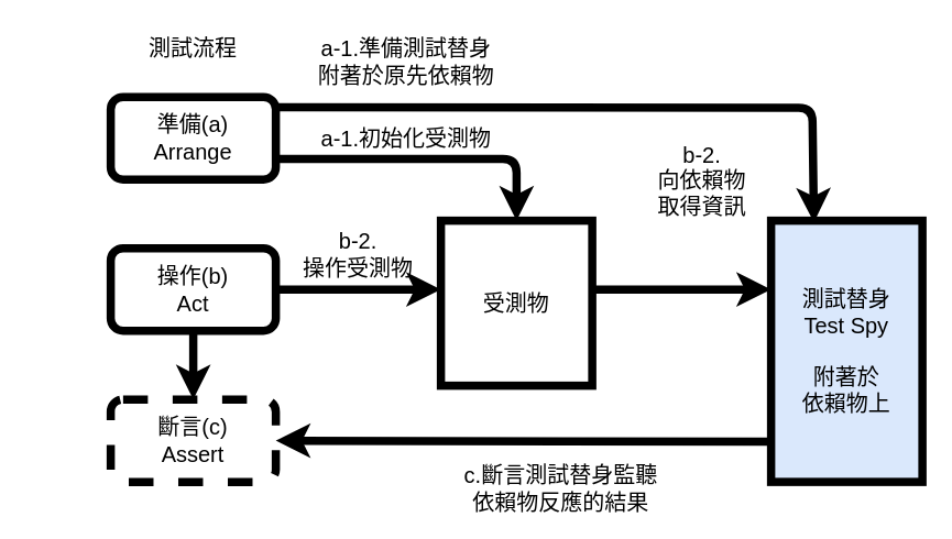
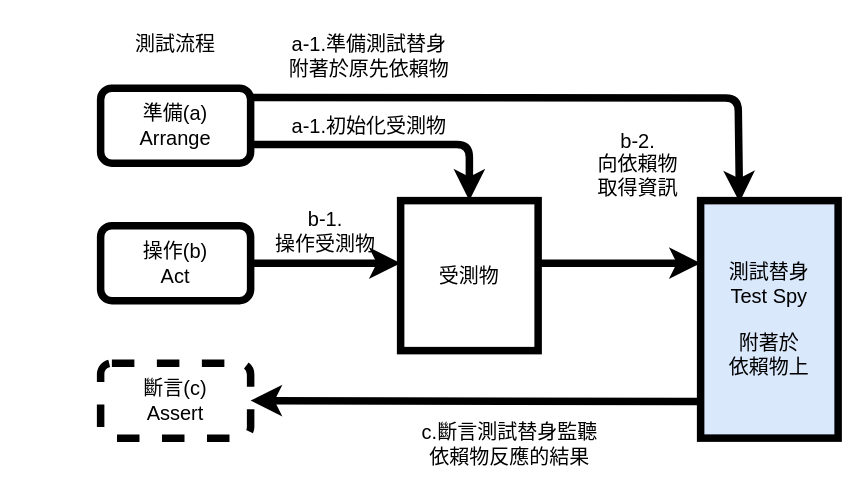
  <mxCell id="0" />
  <mxCell id="1" parent="0" />
  <mxCell id="2" value="&lt;font style=&quot;font-size: 16px;&quot;&gt;&lt;br&gt;&lt;/font&gt;" style="text;html=1;strokeColor=none;fillColor=none;align=center;verticalAlign=middle;whiteSpace=wrap;rounded=0;strokeWidth=6;" parent="1" vertex="1"><mxGeometry x="20" y="220" width="100" height="30" as="geometry" /></mxCell>
  <mxCell id="3" value="&lt;font style=&quot;font-size: 16px;&quot;&gt;測試流程&lt;br&gt;&lt;/font&gt;" style="text;html=1;strokeColor=none;fillColor=none;align=center;verticalAlign=middle;whiteSpace=wrap;rounded=0;strokeWidth=6;" parent="1" vertex="1"><mxGeometry x="90" y="20" width="100" height="30" as="geometry" /></mxCell>
  <mxCell id="4" value="&lt;span style=&quot;font-size: 16px;&quot;&gt;準備(a)&lt;br&gt;&lt;/span&gt;&lt;span style=&quot;font-size: 16px;&quot;&gt;Arrange&lt;/span&gt;" style="rounded=1;whiteSpace=wrap;html=1;fillColor=none;strokeWidth=6;" parent="1" vertex="1"><mxGeometry x="80" y="70" width="120" height="60" as="geometry" /></mxCell>
  <mxCell id="5" value="&lt;span style=&quot;font-size: 16px;&quot;&gt;操作(b)&lt;br&gt;Act&lt;/span&gt;" style="rounded=1;whiteSpace=wrap;html=1;fillColor=none;strokeWidth=6;" parent="1" vertex="1"><mxGeometry x="80" y="180" width="120" height="60" as="geometry" /></mxCell>
  <mxCell id="6" value="&lt;span style=&quot;font-size: 16px;&quot;&gt;斷言(c)&lt;br&gt;Assert&lt;/span&gt;" style="rounded=1;whiteSpace=wrap;html=1;fillColor=none;strokeWidth=6;dashed=1;" parent="1" vertex="1"><mxGeometry x="80" y="290" width="120" height="60" as="geometry" /></mxCell>
- <mxCell id="7" value="" style="endArrow=classic;html=1;strokeWidth=6;fontSize=16;exitX=0.5;exitY=1;exitDx=0;exitDy=0;entryX=0.5;entryY=0;entryDx=0;entryDy=0;" parent="1" source="5" target="6" edge="1"><mxGeometry width="50" height="50" relative="1" as="geometry"><mxPoint x="520" y="471" as="sourcePoint" /><mxPoint x="460" y="180" as="targetPoint" /></mxGeometry></mxCell>
  <mxCell id="8" value="&lt;span style=&quot;font-size: 16px;&quot;&gt;受測物&lt;/span&gt;" style="rounded=0;whiteSpace=wrap;html=1;strokeWidth=6;fillColor=none;" parent="1" vertex="1"><mxGeometry x="320" y="160" width="110" height="120" as="geometry" /></mxCell>
  <mxCell id="9" value="" style="endArrow=classic;html=1;strokeWidth=6;fontSize=16;exitX=1;exitY=0.75;exitDx=0;exitDy=0;entryX=0.5;entryY=0;entryDx=0;entryDy=0;" parent="1" source="4" target="8" edge="1"><mxGeometry width="50" height="50" relative="1" as="geometry"><mxPoint x="150" y="140" as="sourcePoint" /><mxPoint x="370" y="160" as="targetPoint" /><Array as="points"><mxPoint x="375" y="115" /></Array></mxGeometry></mxCell>
  <mxCell id="10" value="" style="endArrow=classic;html=1;strokeWidth=6;fontSize=16;exitX=1;exitY=0.5;exitDx=0;exitDy=0;" parent="1" source="5" edge="1"><mxGeometry width="50" height="50" relative="1" as="geometry"><mxPoint x="210" y="110" as="sourcePoint" /><mxPoint x="320" y="210" as="targetPoint" /></mxGeometry></mxCell>
  <mxCell id="11" value="" style="endArrow=classic;html=1;strokeWidth=6;fontSize=16;entryX=1;entryY=0.5;entryDx=0;entryDy=0;exitX=-0.01;exitY=0.846;exitDx=0;exitDy=0;exitPerimeter=0;" parent="1" target="6" edge="1" source="12"><mxGeometry width="50" height="50" relative="1" as="geometry"><mxPoint x="320" y="320" as="sourcePoint" /><mxPoint x="330" y="220" as="targetPoint" /></mxGeometry></mxCell>
  <mxCell id="12" value="&lt;span style=&quot;font-size: 16px;&quot;&gt;測試替身&lt;br&gt;Test Spy&lt;br&gt;&lt;br&gt;附著於&lt;br&gt;依賴物上&lt;br&gt;&lt;/span&gt;" style="rounded=0;whiteSpace=wrap;html=1;strokeWidth=6;fillColor=#dae8fc;" parent="1" vertex="1"><mxGeometry x="560" y="160" width="110" height="190" as="geometry" /></mxCell>
  <mxCell id="13" value="" style="endArrow=classic;html=1;strokeWidth=6;fontSize=16;" parent="1" edge="1"><mxGeometry width="50" height="50" relative="1" as="geometry"><mxPoint x="430" y="210" as="sourcePoint" /><mxPoint x="560" y="210" as="targetPoint" /></mxGeometry></mxCell>
  <mxCell id="14" value="&lt;font style=&quot;font-size: 16px;&quot;&gt;a-1.初始化受測物&lt;br&gt;&lt;/font&gt;" style="text;html=1;strokeColor=none;fillColor=none;align=center;verticalAlign=middle;whiteSpace=wrap;rounded=0;strokeWidth=6;" parent="1" vertex="1"><mxGeometry x="230" y="85" width="130" height="30" as="geometry" /></mxCell>
- <mxCell id="15" value="&lt;font style=&quot;font-size: 16px;&quot;&gt;b-2.&lt;br&gt;操作受測物&lt;br&gt;&lt;/font&gt;" style="text;html=1;strokeColor=none;fillColor=none;align=center;verticalAlign=middle;whiteSpace=wrap;rounded=0;strokeWidth=6;" parent="1" vertex="1"><mxGeometry x="210" y="170" width="100" height="30" as="geometry" /></mxCell>
+ <mxCell id="15" value="&lt;font style=&quot;font-size: 16px;&quot;&gt;b-1.&lt;br&gt;操作受測物&lt;br&gt;&lt;/font&gt;" style="text;html=1;strokeColor=none;fillColor=none;align=center;verticalAlign=middle;whiteSpace=wrap;rounded=0;strokeWidth=6;" parent="1" vertex="1"><mxGeometry x="210" y="170" width="100" height="30" as="geometry" /></mxCell>
  <mxCell id="16" value="&lt;font style=&quot;font-size: 16px;&quot;&gt;b-2.&lt;br&gt;向依賴物&lt;br&gt;取得資訊&lt;br&gt;&lt;/font&gt;" style="text;html=1;strokeColor=none;fillColor=none;align=center;verticalAlign=middle;whiteSpace=wrap;rounded=0;strokeWidth=6;" parent="1" vertex="1"><mxGeometry x="460" y="116" width="100" height="30" as="geometry" /></mxCell>
  <mxCell id="17" value="&lt;font style=&quot;font-size: 16px;&quot;&gt;c.斷言測試替身監聽&lt;br&gt;依賴物反應的結果&lt;br&gt;&lt;/font&gt;" style="text;html=1;strokeColor=none;fillColor=none;align=center;verticalAlign=middle;whiteSpace=wrap;rounded=0;strokeWidth=6;" parent="1" vertex="1"><mxGeometry x="325" y="340" width="165" height="30" as="geometry" /></mxCell>
  <mxCell id="18" value="" style="endArrow=classic;html=1;strokeWidth=6;fontSize=16;exitX=1;exitY=0.75;exitDx=0;exitDy=0;entryX=0.283;entryY=0.007;entryDx=0;entryDy=0;entryPerimeter=0;" parent="1" target="12" edge="1"><mxGeometry width="50" height="50" relative="1" as="geometry"><mxPoint x="200" y="77.5" as="sourcePoint" /><mxPoint x="375" y="122.5" as="targetPoint" /><Array as="points"><mxPoint x="590" y="78" /></Array></mxGeometry></mxCell>
  <mxCell id="19" value="&lt;font style=&quot;font-size: 16px;&quot;&gt;a-1.準備測試替身&lt;br&gt;附著於原先依賴物&lt;br&gt;&lt;/font&gt;" style="text;html=1;strokeColor=none;fillColor=none;align=center;verticalAlign=middle;whiteSpace=wrap;rounded=0;strokeWidth=6;" parent="1" vertex="1"><mxGeometry x="230" y="30" width="130" height="30" as="geometry" /></mxCell>
